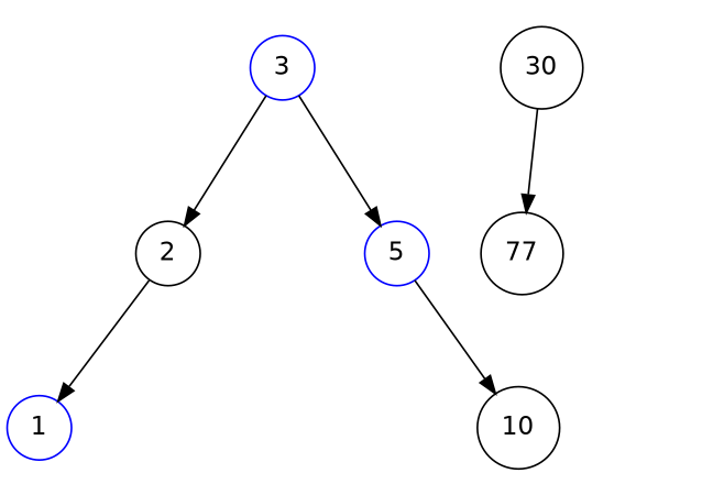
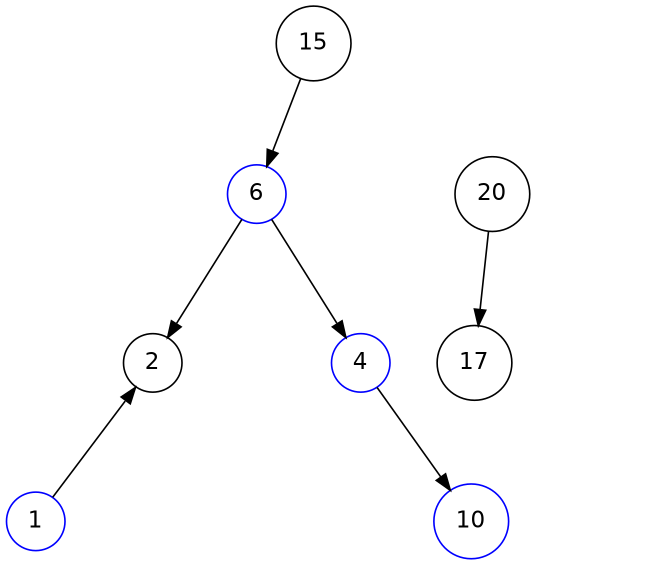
  digraph {
    fontname=Helvetica
    node [fontname=Helvetica shape=circle]
    edge [fontname=Helvetica style=invis]
-   3 [color=blue]
+   3 [color=blue label=6]
    m15 [style=invis width=0.1]
-   20 [label=30]
+   20
    m5 [style=invis width=0.1]
-   10
-   5 [color=blue]
+   10 [color=blue]
+   5 [color=blue label=4]
    m3 [style=invis width=0.1]
    2
    m2 [style=invis width=0.1]
    1 [color=blue]
    r2 [style=invis width=0.1]
    m20 [style=invis width=0.1]
-   17 [label=77]
+   17
+   15
    subgraph sub_1 {
      rank=same
      3
      m15
      20
    }
    subgraph sub_2 {
      rank=same
      m5
      10
    }
    subgraph sub_3 {
      rank=same
      5
      m3
      2
    }
    subgraph sub_4 {
      rank=same
      m2
      1
      r2
    }
    subgraph sub_5 {
      rank=same
      m20
      17
    }
    3 -> m15
    3 -> 5 [style=""]
    3 -> m3
    3 -> 2 [style=""]
    m15 -> 20
    20 -> m20
    20 -> 17 [style=""]
    m5 -> 10
    5 -> m5
    5 -> 10 [style=""]
    m3 -> 5
    2 -> m3
    2 -> m2
-   2 -> 1 [style=""]
+   1 -> 2 [style=""]
    2 -> r2
    m2 -> r2
    1 -> m2
    17 -> m20
+   15 -> 3 [style=""]
+   15 -> m15
  }
